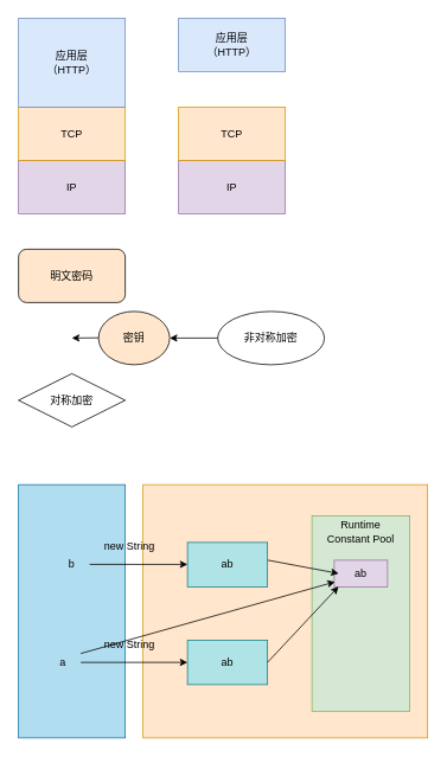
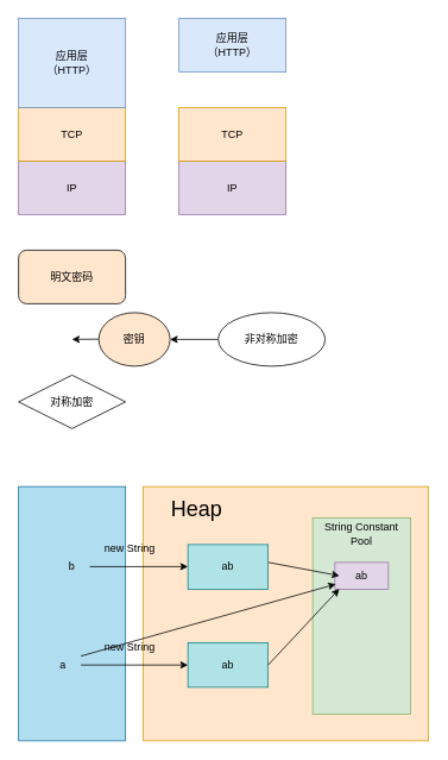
  <mxCell id="0" />
  <mxCell id="1" parent="0" />
  <mxCell id="2" value="" style="rounded=0;whiteSpace=wrap;html=1;fillColor=#ffe6cc;strokeColor=#d79b00;" vertex="1" parent="1"><mxGeometry x="160" y="545" width="320" height="285" as="geometry" /></mxCell>
  <mxCell id="3" value="ab" style="rounded=0;whiteSpace=wrap;html=1;fillColor=#b0e3e6;strokeColor=#0e8088;" vertex="1" parent="1"><mxGeometry x="210" y="610" width="90" height="50" as="geometry" /></mxCell>
  <mxCell id="4" value="ab" style="rounded=0;whiteSpace=wrap;html=1;fillColor=#b0e3e6;strokeColor=#0e8088;" vertex="1" parent="1"><mxGeometry x="210" y="720" width="90" height="50" as="geometry" /></mxCell>
  <mxCell id="5" value="" style="rounded=0;whiteSpace=wrap;html=1;fillColor=#d5e8d4;strokeColor=#82b366;" vertex="1" parent="1"><mxGeometry x="350" y="580" width="110" height="220" as="geometry" /></mxCell>
+ <mxCell id="6" value="&lt;font style=&quot;font-size: 24px&quot;&gt;Heap&lt;br&gt;&lt;/font&gt;" style="text;html=1;strokeColor=none;fillColor=none;align=center;verticalAlign=middle;whiteSpace=wrap;rounded=0;" vertex="1" parent="1"><mxGeometry x="200" y="560" width="40" height="20" as="geometry" /></mxCell>
  <mxCell id="7" value="" style="rounded=0;whiteSpace=wrap;html=1;fillColor=#b1ddf0;strokeColor=#10739e;" vertex="1" parent="1"><mxGeometry x="20" y="545" width="120" height="285" as="geometry" /></mxCell>
  <mxCell id="8" value="a" style="text;html=1;strokeColor=none;fillColor=none;align=center;verticalAlign=middle;whiteSpace=wrap;rounded=0;" vertex="1" parent="1"><mxGeometry x="50" y="735" width="40" height="20" as="geometry" /></mxCell>
  <mxCell id="9" value="b" style="text;html=1;strokeColor=none;fillColor=none;align=center;verticalAlign=middle;whiteSpace=wrap;rounded=0;" vertex="1" parent="1"><mxGeometry x="60" y="625" width="40" height="20" as="geometry" /></mxCell>
  <mxCell id="10" value="IP" style="rounded=0;whiteSpace=wrap;html=1;fillColor=#e1d5e7;strokeColor=#9673a6;" vertex="1" parent="1"><mxGeometry x="20" y="180" width="120" height="60" as="geometry" /></mxCell>
  <mxCell id="11" value="TCP" style="rounded=0;whiteSpace=wrap;html=1;fillColor=#ffe6cc;strokeColor=#d79b00;" vertex="1" parent="1"><mxGeometry x="20" y="120" width="120" height="60" as="geometry" /></mxCell>
  <mxCell id="12" value="应用层&lt;br&gt;（HTTP）" style="rounded=0;whiteSpace=wrap;html=1;fillColor=#dae8fc;strokeColor=#6c8ebf;" vertex="1" parent="1"><mxGeometry x="20" y="20" width="120" height="100" as="geometry" /></mxCell>
  <mxCell id="13" value="IP" style="rounded=0;whiteSpace=wrap;html=1;fillColor=#e1d5e7;strokeColor=#9673a6;" vertex="1" parent="1"><mxGeometry x="200" y="180" width="120" height="60" as="geometry" /></mxCell>
  <mxCell id="14" value="TCP" style="rounded=0;whiteSpace=wrap;html=1;fillColor=#ffe6cc;strokeColor=#d79b00;" vertex="1" parent="1"><mxGeometry x="200" y="120" width="120" height="60" as="geometry" /></mxCell>
  <mxCell id="15" value="应用层&lt;br&gt;（HTTP）" style="rounded=0;whiteSpace=wrap;html=1;fillColor=#dae8fc;strokeColor=#6c8ebf;" vertex="1" parent="1"><mxGeometry x="200" y="20" width="120" height="60" as="geometry" /></mxCell>
  <mxCell id="16" value="明文密码" style="rounded=1;whiteSpace=wrap;html=1;fillColor=#ffe6cc;" vertex="1" parent="1"><mxGeometry x="20" y="280" width="120" height="60" as="geometry" /></mxCell>
  <mxCell id="17" value="对称加密" style="rhombus;whiteSpace=wrap;html=1;" vertex="1" parent="1"><mxGeometry x="20" y="420" width="120" height="60" as="geometry" /></mxCell>
  <mxCell id="18" value="非对称加密" style="ellipse;whiteSpace=wrap;html=1;" vertex="1" parent="1"><mxGeometry x="244" y="350" width="120" height="60" as="geometry" /></mxCell>
  <mxCell id="19" value="密钥" style="ellipse;whiteSpace=wrap;html=1;fillColor=#ffe6cc;" vertex="1" parent="1"><mxGeometry x="110" y="350" width="80" height="60" as="geometry" /></mxCell>
  <mxCell id="20" value="" style="endArrow=classic;html=1;exitX=0;exitY=0.5;exitDx=0;exitDy=0;" edge="1" parent="1" source="18"><mxGeometry width="50" height="50" relative="1" as="geometry"><mxPoint x="240" y="380" as="sourcePoint" /><mxPoint x="190" y="380" as="targetPoint" /></mxGeometry></mxCell>
  <mxCell id="21" value="" style="endArrow=classic;html=1;exitX=0;exitY=0.5;exitDx=0;exitDy=0;" edge="1" parent="1"><mxGeometry width="50" height="50" relative="1" as="geometry"><mxPoint x="110" y="379.71" as="sourcePoint" /><mxPoint x="80" y="380" as="targetPoint" /></mxGeometry></mxCell>
  <mxCell id="22" value="" style="endArrow=classic;html=1;exitX=1;exitY=0.5;exitDx=0;exitDy=0;" edge="1" parent="1" source="8" target="4"><mxGeometry width="50" height="50" relative="1" as="geometry"><mxPoint x="100" y="795" as="sourcePoint" /><mxPoint x="170.711" y="745" as="targetPoint" /></mxGeometry></mxCell>
  <mxCell id="23" value="" style="endArrow=classic;html=1;exitX=1;exitY=0.5;exitDx=0;exitDy=0;" edge="1" parent="1"><mxGeometry width="50" height="50" relative="1" as="geometry"><mxPoint x="100" y="634.71" as="sourcePoint" /><mxPoint x="210" y="634.71" as="targetPoint" /></mxGeometry></mxCell>
  <mxCell id="24" value="new String" style="text;html=1;strokeColor=none;fillColor=none;align=center;verticalAlign=middle;whiteSpace=wrap;rounded=0;" vertex="1" parent="1"><mxGeometry x="110" y="715" width="70" height="20" as="geometry" /></mxCell>
  <mxCell id="25" value="new String" style="text;html=1;strokeColor=none;fillColor=none;align=center;verticalAlign=middle;whiteSpace=wrap;rounded=0;" vertex="1" parent="1"><mxGeometry x="110" y="605" width="70" height="20" as="geometry" /></mxCell>
  <mxCell id="26" value="ab" style="rounded=0;whiteSpace=wrap;html=1;fillColor=#e1d5e7;strokeColor=#9673a6;" vertex="1" parent="1"><mxGeometry x="375" y="630" width="60" height="30" as="geometry" /></mxCell>
- <mxCell id="27" value="&lt;font&gt;&lt;font style=&quot;font-size: 12px&quot;&gt;Runtime Constant Pool&lt;/font&gt;&lt;br&gt;&lt;/font&gt;" style="text;html=1;strokeColor=none;fillColor=none;align=center;verticalAlign=middle;whiteSpace=wrap;rounded=0;" vertex="1" parent="1"><mxGeometry x="362" y="590" width="86" height="15" as="geometry" /></mxCell>
+ <mxCell id="27" value="&lt;font&gt;&lt;font style=&quot;font-size: 12px&quot;&gt;String Constant Pool&lt;/font&gt;&lt;br&gt;&lt;/font&gt;" style="text;html=1;strokeColor=none;fillColor=none;align=center;verticalAlign=middle;whiteSpace=wrap;rounded=0;" vertex="1" parent="1"><mxGeometry x="362" y="590" width="86" height="15" as="geometry" /></mxCell>
  <mxCell id="28" value="" style="endArrow=classic;html=1;exitX=1.005;exitY=0.4;exitDx=0;exitDy=0;exitPerimeter=0;" edge="1" parent="1" source="3"><mxGeometry width="50" height="50" relative="1" as="geometry"><mxPoint x="270" y="645" as="sourcePoint" /><mxPoint x="380" y="645" as="targetPoint" /></mxGeometry></mxCell>
  <mxCell id="29" value="" style="endArrow=classic;html=1;exitX=1;exitY=0.5;exitDx=0;exitDy=0;entryX=0.081;entryY=0.99;entryDx=0;entryDy=0;entryPerimeter=0;" edge="1" parent="1" source="4" target="26"><mxGeometry width="50" height="50" relative="1" as="geometry"><mxPoint x="265" y="670" as="sourcePoint" /><mxPoint x="375" y="670" as="targetPoint" /></mxGeometry></mxCell>
  <mxCell id="30" value="" style="endArrow=classic;html=1;exitX=1;exitY=0;exitDx=0;exitDy=0;entryX=0.015;entryY=0.813;entryDx=0;entryDy=0;entryPerimeter=0;" edge="1" parent="1" source="8" target="26"><mxGeometry width="50" height="50" relative="1" as="geometry"><mxPoint x="254" y="670" as="sourcePoint" /><mxPoint x="364" y="670" as="targetPoint" /></mxGeometry></mxCell>
